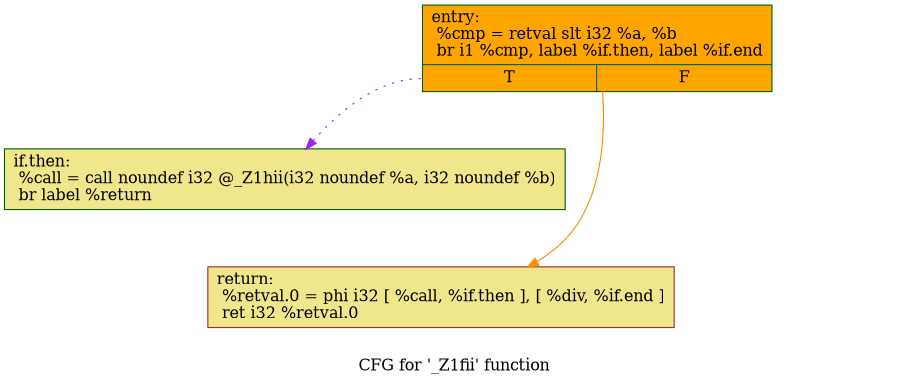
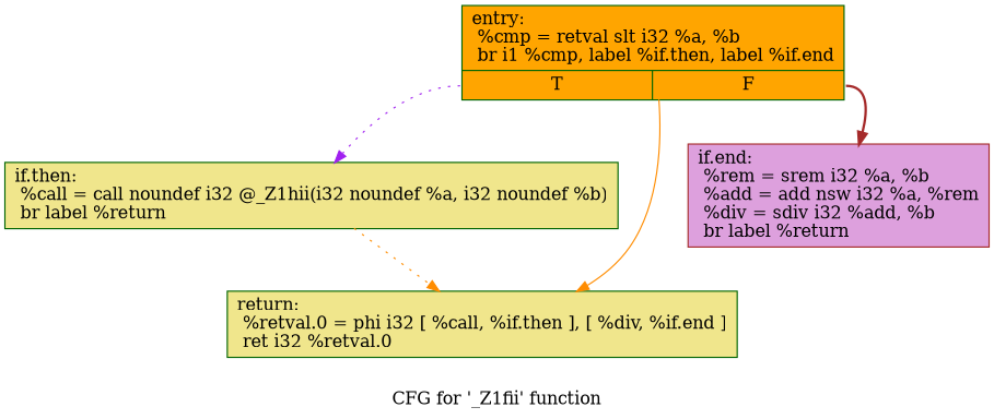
  digraph {
    label="CFG for '_Z1fii' function"
    node [color=darkgreen fillcolor=khaki shape=record style=filled]
    edge [color=darkorange style=dotted]
    n1 [fillcolor=orange label="{entry:\l  %cmp = retval slt i32 %a, %b\l  br i1 %cmp, label %if.then, label %if.end\l|{<s0>T|<s1>F}}"]
    n2 [label="{if.then:                                          \l  %call = call noundef i32 @_Z1hii(i32 noundef %a, i32 noundef %b)\l  br label %return\l}"]
-   n4 [color=brown label="{return:                                           \l  %retval.0 = phi i32 [ %call, %if.then ], [ %div, %if.end ]\l  ret i32 %retval.0\l}"]
+   n3 [color=brown fillcolor=plum label="{if.end:                                           \l  %rem = srem i32 %a, %b\l  %add = add nsw i32 %a, %rem\l  %div = sdiv i32 %add, %b\l  br label %return\l}"]
+   n4 [label="{return:                                           \l  %retval.0 = phi i32 [ %call, %if.then ], [ %div, %if.end ]\l  ret i32 %retval.0\l}"]
    n1 -> n2 [color=purple tailport=s0]
+   n1 -> n3 [color=brown style=bold tailport=s1]
    n1 -> n4 [style=solid]
+   n2 -> n4
  }
